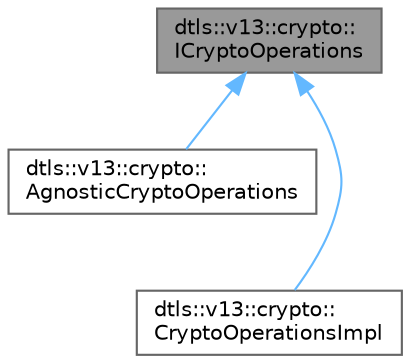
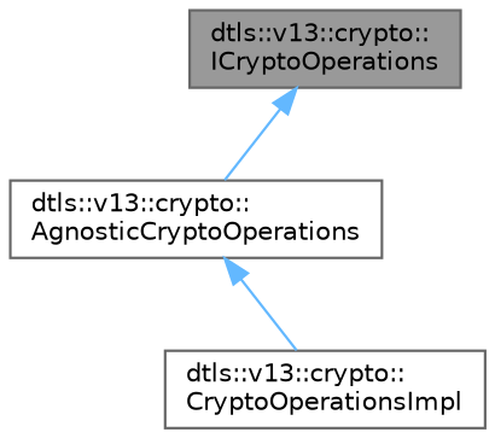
  digraph {
    rankdir=TB
    node [color=gray40 fillcolor=white fontname=Helvetica fontsize=10 shape=box style=filled]
    edge [color=steelblue1 dir=back fontname=Helvetica fontsize=10 labelfontname=Helvetica labelfontsize=10 style=solid]
    n1 [fillcolor=grey60 fontcolor=black height=0.2 label="dtls::v13::crypto::\lICryptoOperations" width=0.4]
    n2 [height=0.2 label="dtls::v13::crypto::\lAgnosticCryptoOperations" width=0.4]
    n3 [height=0.2 label="dtls::v13::crypto::\lCryptoOperationsImpl" width=0.4]
    n1 -> n2
-   n1 -> n3
+   n2 -> n3
  }
